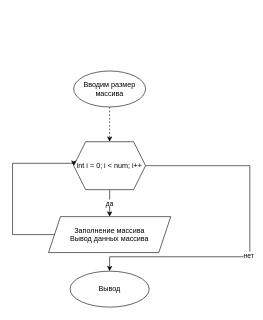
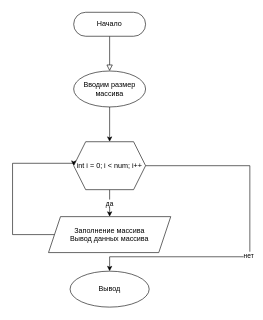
  <mxCell id="0" />
  <mxCell id="1" parent="0" />
- <mxCell id="4" style="edgeStyle=orthogonalEdgeStyle;rounded=0;orthogonalLoop=1;jettySize=auto;html=1;entryX=0.5;entryY=0;entryDx=0;entryDy=0;dashed=1;" parent="1" source="5" target="9" edge="1"><mxGeometry relative="1" as="geometry"><mxPoint x="182" y="238" as="targetPoint" /></mxGeometry></mxCell>
+ <mxCell id="2" value="" style="rounded=0;html=1;jettySize=auto;orthogonalLoop=1;fontSize=11;endArrow=block;endFill=0;endSize=8;strokeWidth=1;shadow=0;labelBackgroundColor=none;edgeStyle=orthogonalEdgeStyle;entryX=0.5;entryY=0;entryDx=0;entryDy=0;exitX=0.5;exitY=1;exitDx=0;exitDy=0;" parent="1" source="3" target="5" edge="1"><mxGeometry relative="1" as="geometry"><mxPoint x="182" y="68" as="sourcePoint" /><mxPoint x="182" y="118" as="targetPoint" /></mxGeometry></mxCell>
+ <mxCell id="3" value="Начало" style="rounded=1;whiteSpace=wrap;html=1;fontSize=12;glass=0;strokeWidth=1;shadow=0;arcSize=50;" parent="1" vertex="1"><mxGeometry x="122" y="20" width="120" height="40" as="geometry" /></mxCell>
+ <mxCell id="4" style="edgeStyle=orthogonalEdgeStyle;rounded=0;orthogonalLoop=1;jettySize=auto;html=1;entryX=0.5;entryY=0;entryDx=0;entryDy=0;" parent="1" source="5" target="9" edge="1"><mxGeometry relative="1" as="geometry"><mxPoint x="182" y="238" as="targetPoint" /></mxGeometry></mxCell>
  <mxCell id="5" value="Вводим размер массива" style="ellipse;whiteSpace=wrap;html=1;" parent="1" vertex="1"><mxGeometry x="122" y="118" width="120" height="60" as="geometry" /></mxCell>
  <mxCell id="6" value="да" style="edgeStyle=orthogonalEdgeStyle;rounded=0;orthogonalLoop=1;jettySize=auto;html=1;entryX=0.5;entryY=0;entryDx=0;entryDy=0;" parent="1" source="9" target="11" edge="1"><mxGeometry relative="1" as="geometry"><mxPoint x="182" y="378" as="targetPoint" /></mxGeometry></mxCell>
  <mxCell id="7" style="edgeStyle=orthogonalEdgeStyle;rounded=0;orthogonalLoop=1;jettySize=auto;html=1;entryX=0.5;entryY=0;entryDx=0;entryDy=0;" parent="1" source="9" target="12" edge="1"><mxGeometry relative="1" as="geometry"><mxPoint x="182" y="548" as="targetPoint" /><Array as="points"><mxPoint x="416" y="276" /><mxPoint x="416" y="428" /><mxPoint x="182" y="428" /></Array></mxGeometry></mxCell>
  <mxCell id="8" value="нет&lt;br&gt;" style="edgeLabel;html=1;align=center;verticalAlign=middle;resizable=0;points=[];" parent="7" vertex="1" connectable="0"><mxGeometry x="0.128" y="-3" relative="1" as="geometry"><mxPoint as="offset" /></mxGeometry></mxCell>
  <mxCell id="9" value="int i = 0; i &amp;lt; num; i++" style="shape=hexagon;perimeter=hexagonPerimeter2;whiteSpace=wrap;html=1;fixedSize=1;" parent="1" vertex="1"><mxGeometry x="122" y="236" width="120" height="80" as="geometry" /></mxCell>
  <mxCell id="10" style="edgeStyle=orthogonalEdgeStyle;rounded=0;orthogonalLoop=1;jettySize=auto;html=1;entryX=0;entryY=0.5;entryDx=0;entryDy=0;" parent="1" source="11" target="9" edge="1"><mxGeometry relative="1" as="geometry"><mxPoint x="8" y="272" as="targetPoint" /><Array as="points"><mxPoint x="20" y="391" /><mxPoint x="20" y="272" /><mxPoint x="122" y="272" /></Array></mxGeometry></mxCell>
  <mxCell id="11" value="Заполнение массива&lt;br&gt;Вывод данных массива" style="shape=parallelogram;perimeter=parallelogramPerimeter;whiteSpace=wrap;html=1;fixedSize=1;" parent="1" vertex="1"><mxGeometry x="80" y="361" width="204" height="60" as="geometry" /></mxCell>
  <mxCell id="12" value="Вывод" style="ellipse;whiteSpace=wrap;html=1;rounded=0;" parent="1" vertex="1"><mxGeometry x="116" y="452" width="132" height="60" as="geometry" /></mxCell>
